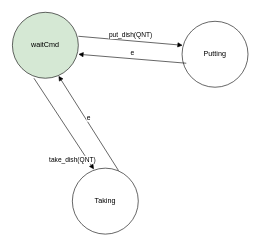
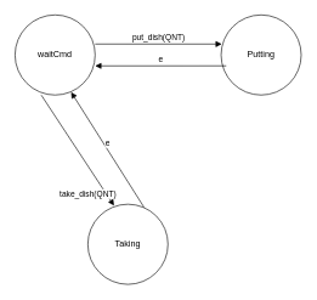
  <mxCell id="0" />
  <mxCell id="1" parent="0" />
- <mxCell id="2" value="waitCmd" style="ellipse;whiteSpace=wrap;html=1;fillColor=#d5e8d4;" vertex="1" parent="1"><mxGeometry x="20" y="20" width="110" height="110" as="geometry" /></mxCell>
- <mxCell id="3" value="Putting" style="ellipse;whiteSpace=wrap;html=1;" vertex="1" parent="1"><mxGeometry x="303" y="35" width="110" height="110" as="geometry" /></mxCell>
+ <mxCell id="2" value="waitCmd" style="ellipse;whiteSpace=wrap;html=1;" vertex="1" parent="1"><mxGeometry x="20" y="20" width="110" height="110" as="geometry" /></mxCell>
+ <mxCell id="3" value="Putting" style="ellipse;whiteSpace=wrap;html=1;" vertex="1" parent="1"><mxGeometry x="303" y="20" width="110" height="110" as="geometry" /></mxCell>
  <mxCell id="4" value="Taking" style="ellipse;whiteSpace=wrap;html=1;" vertex="1" parent="1"><mxGeometry x="120" y="280" width="110" height="110" as="geometry" /></mxCell>
  <mxCell id="5" value="put_dish(QNT)" style="html=1;verticalAlign=bottom;endArrow=block;entryX=0.009;entryY=0.364;entryDx=0;entryDy=0;entryPerimeter=0;" edge="1" parent="1" target="3"><mxGeometry width="80" relative="1" as="geometry"><mxPoint x="130" y="60" as="sourcePoint" /><mxPoint x="210" y="60" as="targetPoint" /></mxGeometry></mxCell>
  <mxCell id="6" value="e" style="html=1;verticalAlign=bottom;endArrow=none;entryX=0.064;entryY=0.636;entryDx=0;entryDy=0;entryPerimeter=0;startArrow=block;startFill=1;endFill=0;" edge="1" parent="1" target="3"><mxGeometry width="80" relative="1" as="geometry"><mxPoint x="130" y="90" as="sourcePoint" /><mxPoint x="210" y="90" as="targetPoint" /></mxGeometry></mxCell>
  <mxCell id="7" value="take_dish(QNT)" style="html=1;verticalAlign=bottom;endArrow=block;exitX=0.327;exitY=1;exitDx=0;exitDy=0;exitPerimeter=0;entryX=0.327;entryY=0.018;entryDx=0;entryDy=0;entryPerimeter=0;" edge="1" parent="1" source="2" target="4"><mxGeometry x="0.711" y="-26" width="80" relative="1" as="geometry"><mxPoint x="80" y="200" as="sourcePoint" /><mxPoint x="160" y="200" as="targetPoint" /><mxPoint as="offset" /></mxGeometry></mxCell>
  <mxCell id="8" value="e" style="html=1;verticalAlign=bottom;endArrow=block;exitX=0.7;exitY=0.036;exitDx=0;exitDy=0;exitPerimeter=0;entryX=0.7;entryY=0.964;entryDx=0;entryDy=0;entryPerimeter=0;" edge="1" parent="1" source="4" target="2"><mxGeometry width="80" relative="1" as="geometry"><mxPoint x="100" y="230" as="sourcePoint" /><mxPoint x="180" y="230" as="targetPoint" /></mxGeometry></mxCell>
